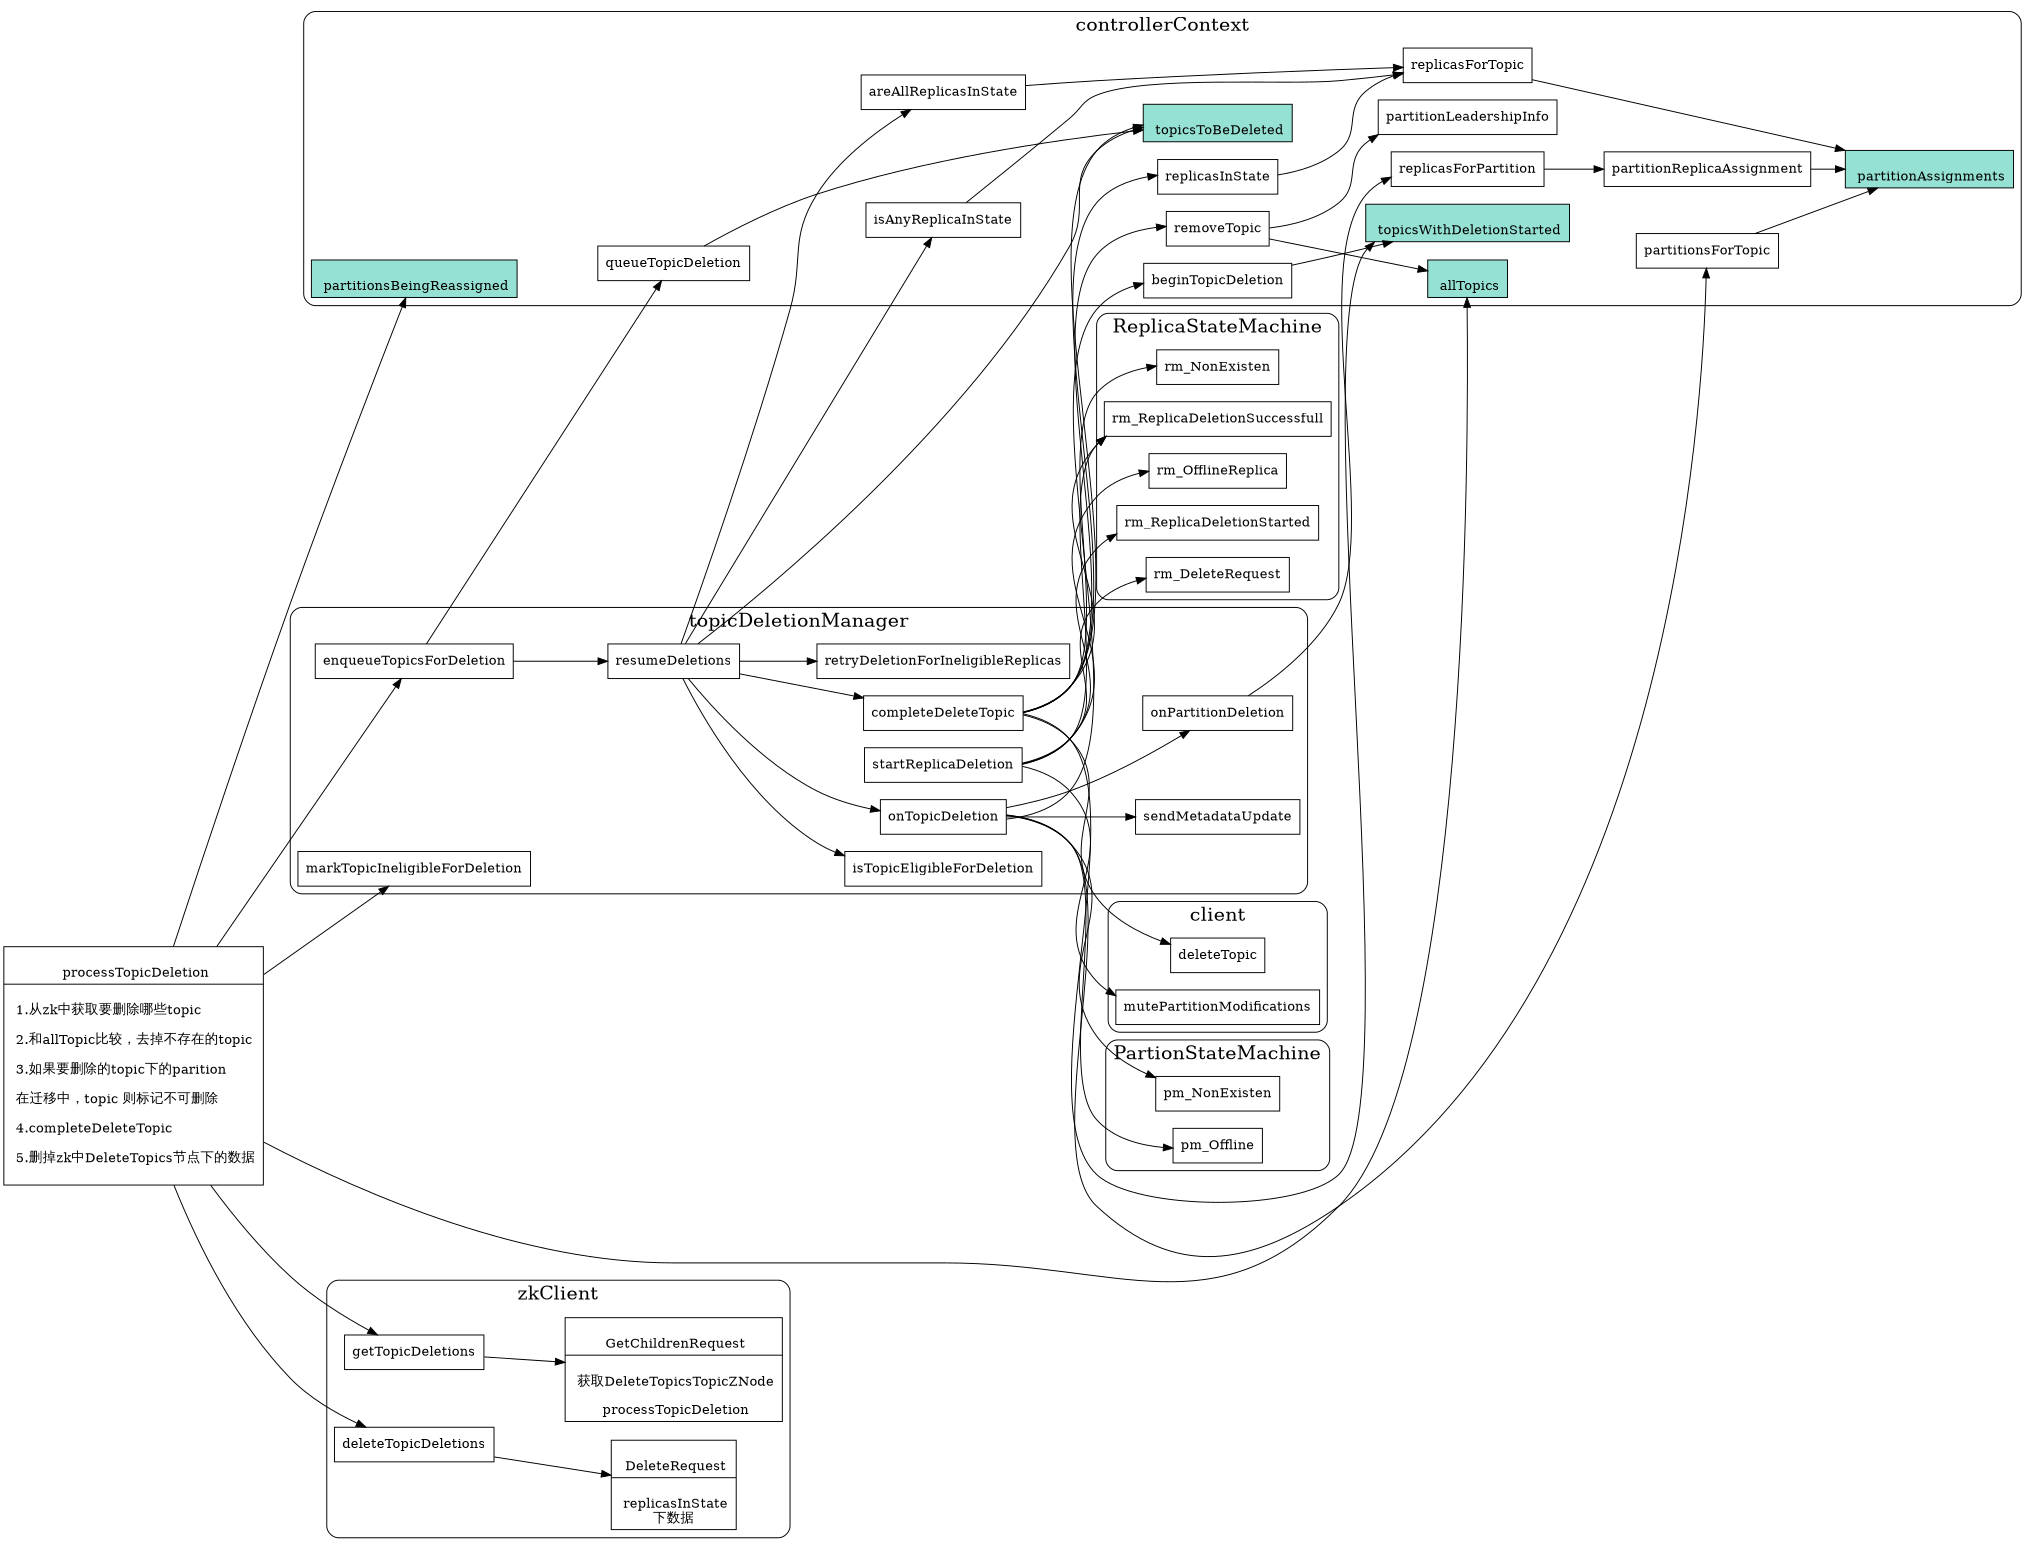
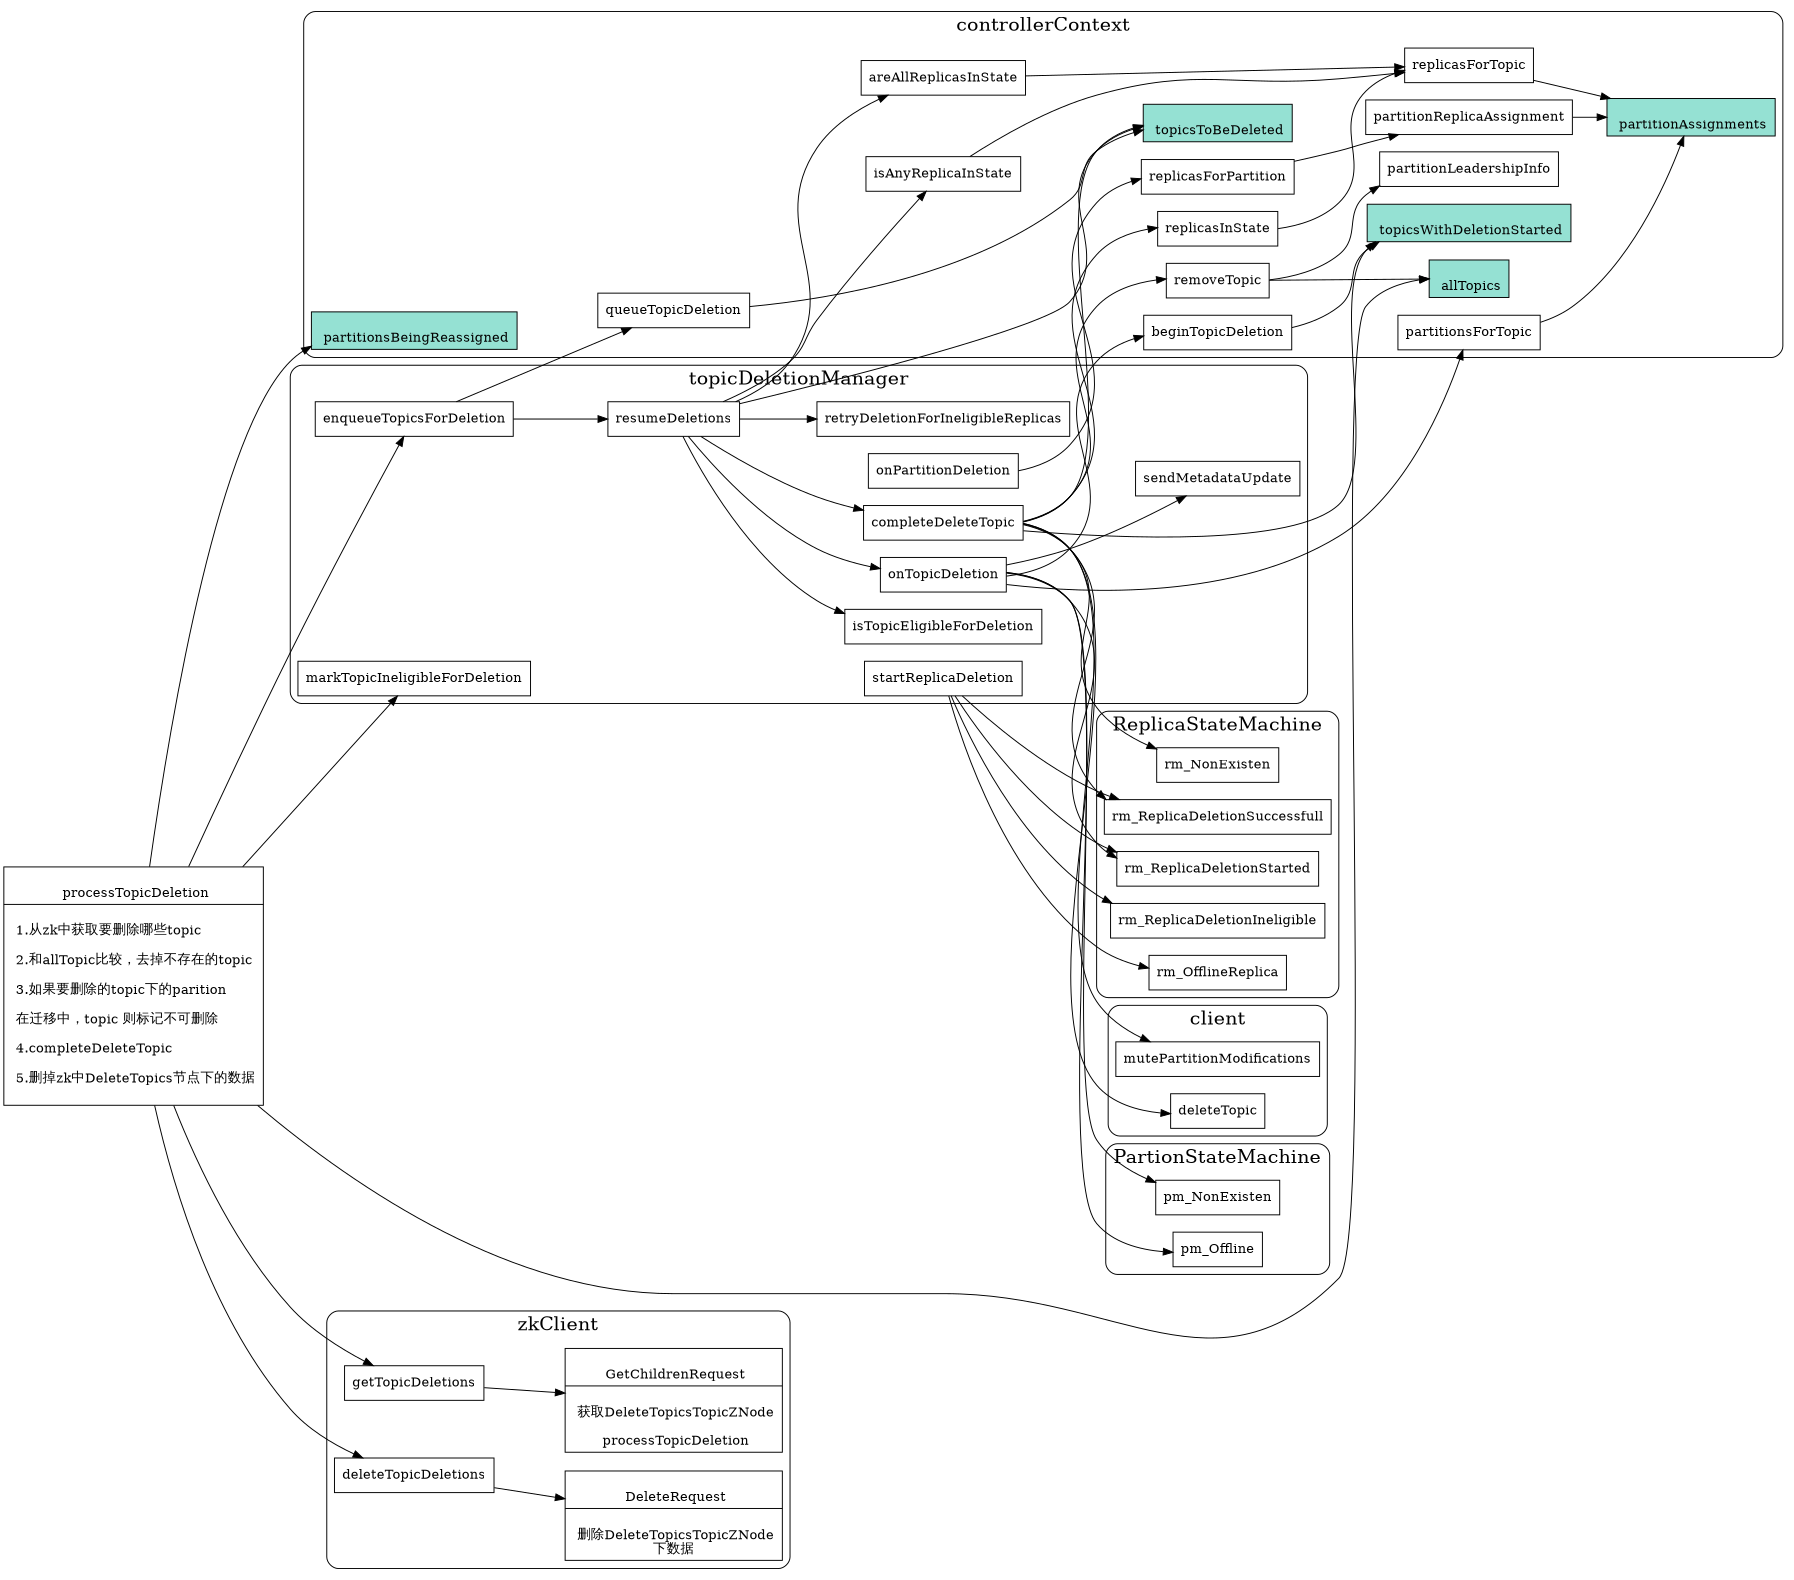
  digraph {
    newrank=true
    rankdir=LR
    node [shape=box]
    n1 [fillcolor="#95e1d3" label="{{\n        allTopics\n      }}" shape=record style=filled]
    removeTopic
    n3 [fillcolor="#95e1d3" label="{{\n        partitionAssignments\n      }}" shape=record style=filled]
    partitionLeadershipInfo
    replicasInState
    replicasForTopic
    partitionsForTopic
    areAllReplicasInState
    replicasForPartition
    partitionReplicaAssignment
    n11 [fillcolor="#95e1d3" label="{{\n        partitionsBeingReassigned\n      }}" shape=record style=filled]
    n12 [fillcolor="#95e1d3" label="{{\n        topicsToBeDeleted\n      }}" shape=record style=filled]
    n13 [fillcolor="#95e1d3" label="{{\n        topicsWithDeletionStarted\n      }}" shape=record style=filled]
    beginTopicDeletion
    queueTopicDeletion
    isAnyReplicaInState
    pm_NonExisten
    pm_Offline
    n19 [label="{{\n        GetChildrenRequest|\n        获取DeleteTopicsTopicZNode\l \n        processTopicDeletion\n      }}" shape=record]
    getTopicDeletions
-   n21 [label="{{\n        DeleteRequest|\n        replicasInState\l下数据\n      }}" shape=record]
+   n21 [label="{{\n        DeleteRequest|\n        删除DeleteTopicsTopicZNode\l下数据\n      }}" shape=record]
    deleteTopicDeletions
    rm_ReplicaDeletionSuccessfull
-   rm_ReplicaDeletionIneligible [label=rm_DeleteRequest]
+   rm_ReplicaDeletionIneligible
    rm_OfflineReplica
    rm_NonExisten
    rm_ReplicaDeletionStarted
    mutePartitionModifications
    deleteTopic
    enqueueTopicsForDeletion
    resumeDeletions
    markTopicIneligibleForDeletion
    completeDeleteTopic
    retryDeletionForIneligibleReplicas
    isTopicEligibleForDeletion
    onTopicDeletion
    sendMetadataUpdate
    onPartitionDeletion
    startReplicaDeletion
    n40 [label="{{\n      processTopicDeletion|\n      1.从zk中获取要删除哪些topic\l\n      2.和allTopic比较，去掉不存在的topic\l\n      3.如果要删除的topic下的parition\l \n      在迁移中，topic 则标记不可删除\l\n      4.completeDeleteTopic\l\n      5.删掉zk中DeleteTopics节点下的数据\l\n    }}" shape=record]
    subgraph cluster_1 {
      fontsize=20
      label=controllerContext
      style=rounded
      n1
      removeTopic
      n3
      partitionLeadershipInfo
      replicasInState
      replicasForTopic
      partitionsForTopic
      areAllReplicasInState
      replicasForPartition
      partitionReplicaAssignment
      n11
      n12
      n13
      beginTopicDeletion
      queueTopicDeletion
      isAnyReplicaInState
    }
    subgraph cluster_2 {
      fontsize=20
      label=PartionStateMachine
      style=rounded
      pm_NonExisten
      pm_Offline
    }
    subgraph cluster_3 {
      fontsize=20
      label=zkClient
      style=rounded
      n19
      getTopicDeletions
      n21
      deleteTopicDeletions
    }
    subgraph cluster_4 {
      fontsize=20
      label=ReplicaStateMachine
      style=rounded
      rm_ReplicaDeletionSuccessfull
      rm_ReplicaDeletionIneligible
      rm_OfflineReplica
      rm_NonExisten
      rm_ReplicaDeletionStarted
    }
    subgraph cluster_5 {
      fontsize=20
      label=client
      style=rounded
      mutePartitionModifications
      deleteTopic
    }
    subgraph cluster_6 {
      fontsize=20
      label=topicDeletionManager
      style=rounded
      enqueueTopicsForDeletion
      resumeDeletions
      markTopicIneligibleForDeletion
      completeDeleteTopic
      retryDeletionForIneligibleReplicas
      isTopicEligibleForDeletion
      onTopicDeletion
      sendMetadataUpdate
      onPartitionDeletion
      startReplicaDeletion
    }
    removeTopic -> n1
    removeTopic -> partitionLeadershipInfo
    replicasInState -> replicasForTopic
    replicasForTopic -> n3
    partitionsForTopic -> n3
    areAllReplicasInState -> replicasForTopic
    replicasForPartition -> partitionReplicaAssignment
    partitionReplicaAssignment -> n3
    beginTopicDeletion -> n13
    queueTopicDeletion -> n12
    isAnyReplicaInState -> replicasForTopic
    getTopicDeletions -> n19
    deleteTopicDeletions -> n21
    enqueueTopicsForDeletion -> queueTopicDeletion
    enqueueTopicsForDeletion -> resumeDeletions
    resumeDeletions -> areAllReplicasInState
    resumeDeletions -> n12
    resumeDeletions -> isAnyReplicaInState
    resumeDeletions -> completeDeleteTopic
    resumeDeletions -> retryDeletionForIneligibleReplicas
    resumeDeletions -> isTopicEligibleForDeletion
    resumeDeletions -> onTopicDeletion
    completeDeleteTopic -> removeTopic
    completeDeleteTopic -> replicasInState
    completeDeleteTopic -> n12
    completeDeleteTopic -> n13
    completeDeleteTopic -> rm_ReplicaDeletionSuccessfull
    completeDeleteTopic -> rm_NonExisten
-   startReplicaDeletion -> mutePartitionModifications
+   completeDeleteTopic -> mutePartitionModifications
    completeDeleteTopic -> deleteTopic
    onTopicDeletion -> partitionsForTopic
    onTopicDeletion -> beginTopicDeletion
    onTopicDeletion -> pm_NonExisten
    onTopicDeletion -> pm_Offline
    onTopicDeletion -> sendMetadataUpdate
-   onTopicDeletion -> onPartitionDeletion
+   onTopicDeletion -> rm_ReplicaDeletionStarted
    onPartitionDeletion -> replicasForPartition
    startReplicaDeletion -> rm_ReplicaDeletionSuccessfull
    startReplicaDeletion -> rm_ReplicaDeletionIneligible
    startReplicaDeletion -> rm_OfflineReplica
    startReplicaDeletion -> rm_ReplicaDeletionStarted
    n40 -> n1
    n40 -> n11
    n40 -> getTopicDeletions
    n40 -> deleteTopicDeletions
    n40 -> enqueueTopicsForDeletion
    n40 -> markTopicIneligibleForDeletion
  }
